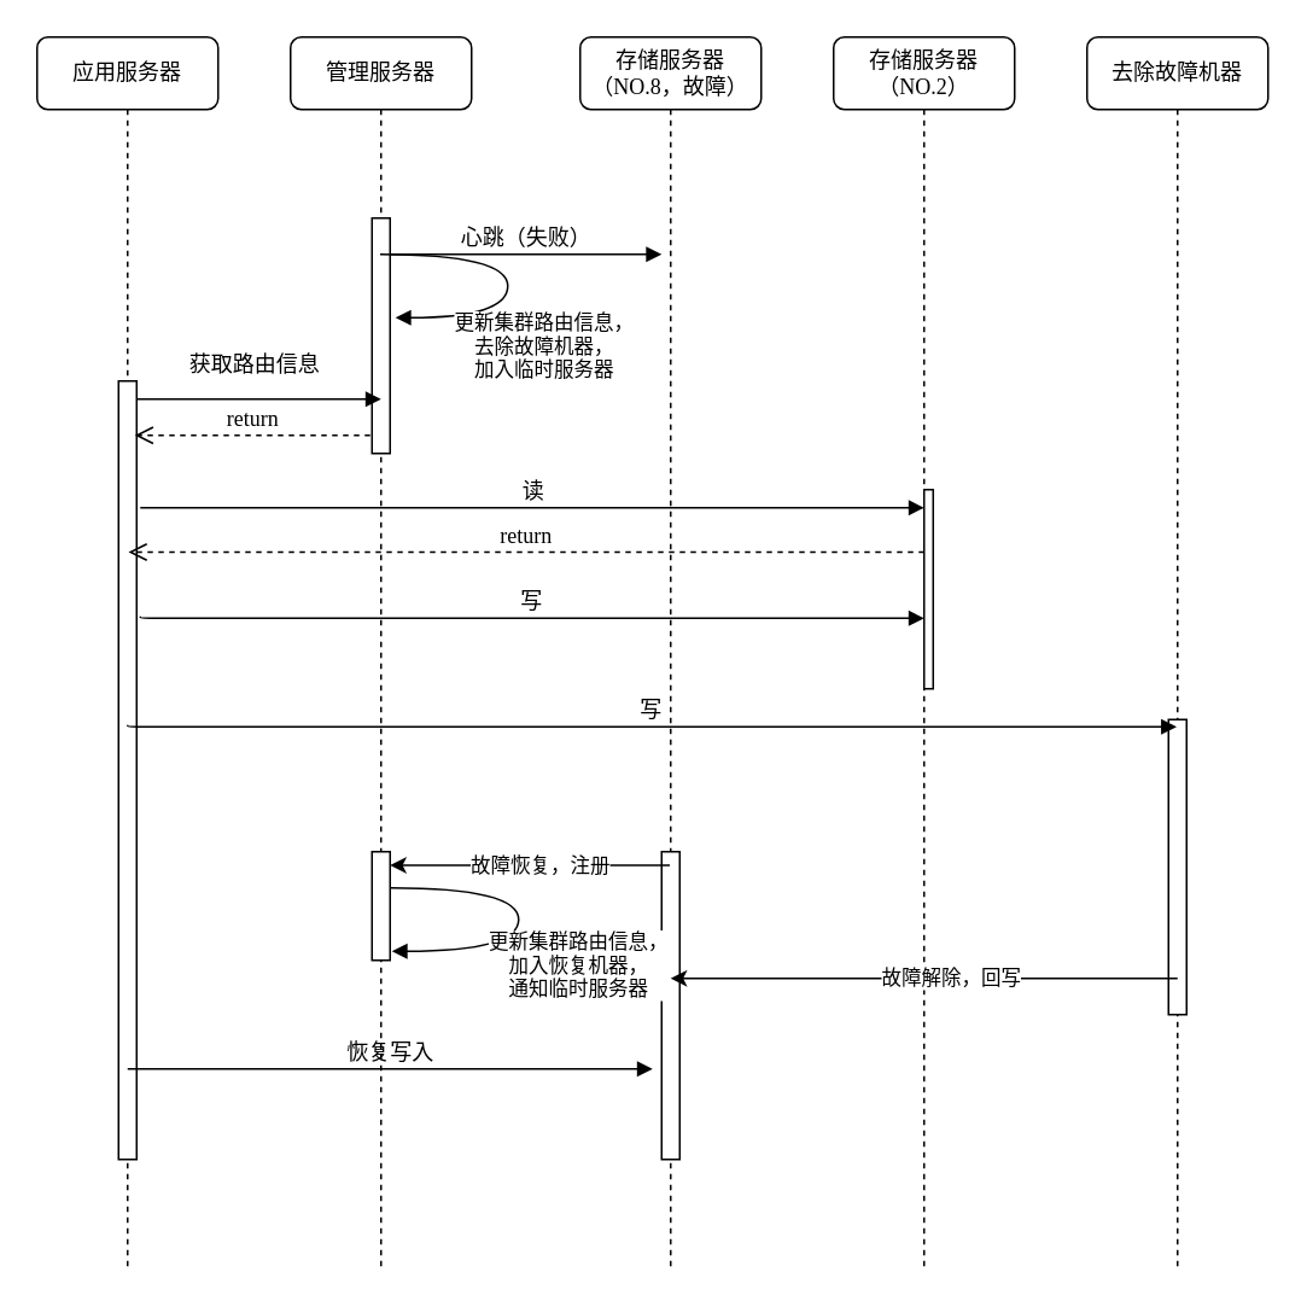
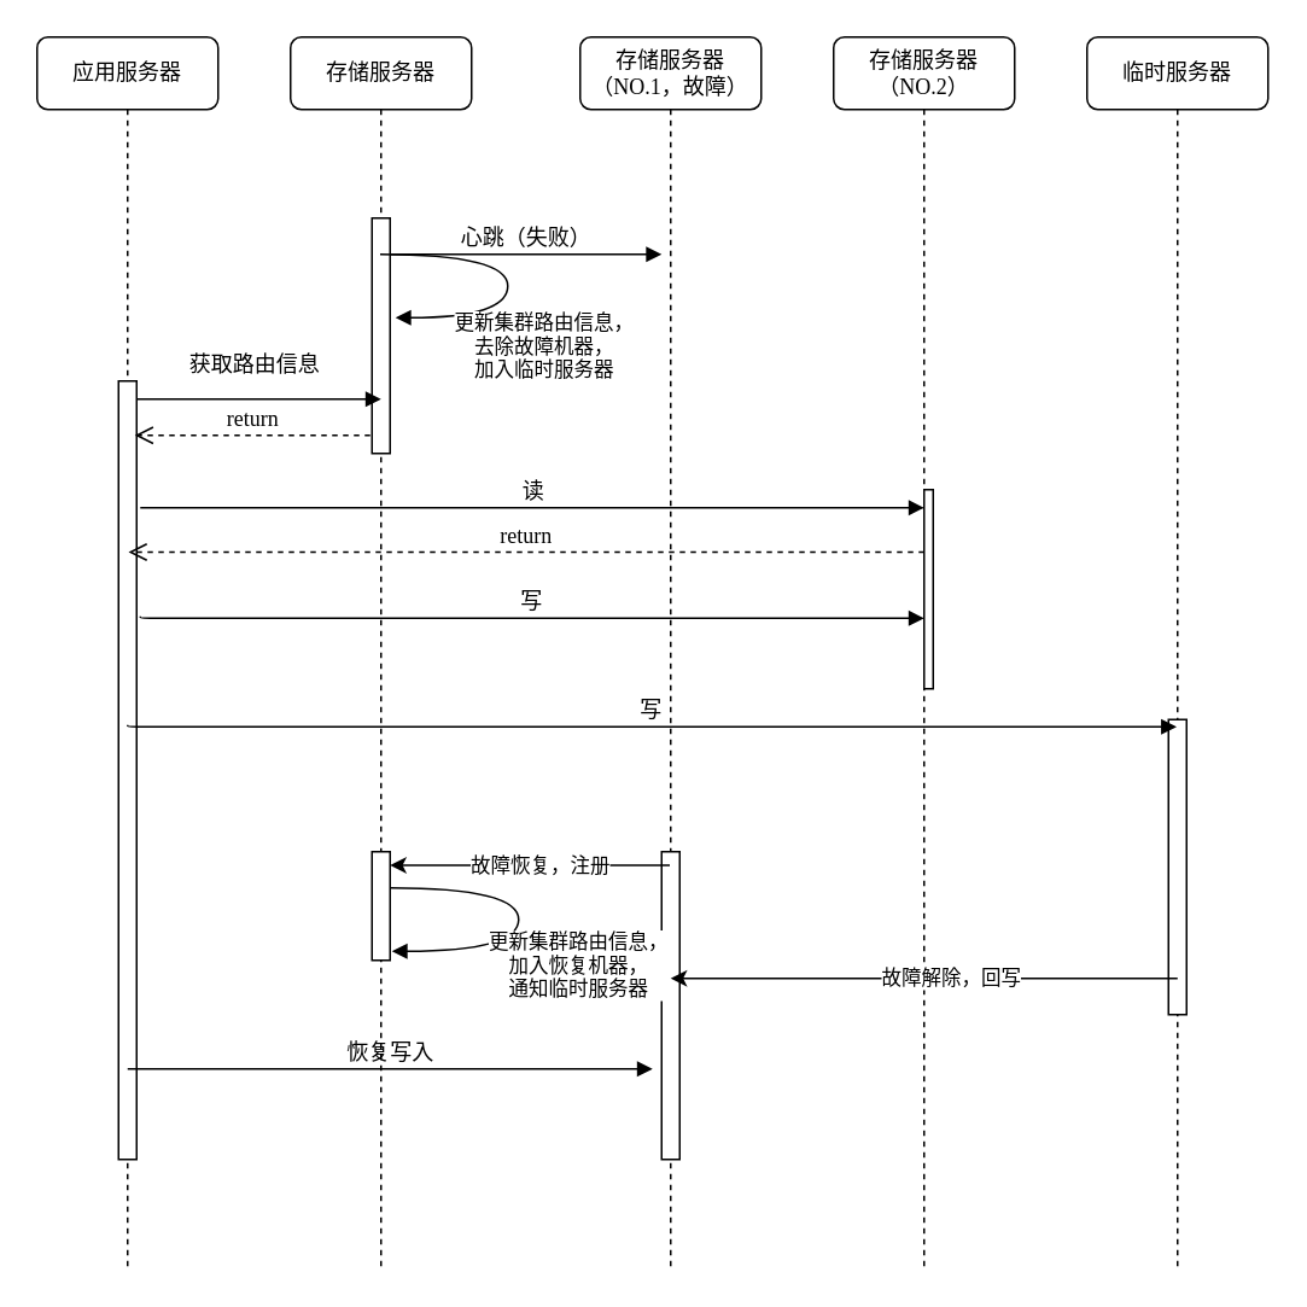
  <mxCell id="0" />
  <mxCell id="1" parent="0" />
- <mxCell id="2" value="管理服务器" style="shape=umlLifeline;perimeter=lifelinePerimeter;whiteSpace=wrap;html=1;container=1;collapsible=0;recursiveResize=0;outlineConnect=0;rounded=1;shadow=0;comic=0;labelBackgroundColor=none;strokeWidth=1;fontFamily=Verdana;fontSize=12;align=center;" parent="1" vertex="1"><mxGeometry x="160" y="20" width="100" height="680" as="geometry" /></mxCell>
+ <mxCell id="2" value="存储服务器" style="shape=umlLifeline;perimeter=lifelinePerimeter;whiteSpace=wrap;html=1;container=1;collapsible=0;recursiveResize=0;outlineConnect=0;rounded=1;shadow=0;comic=0;labelBackgroundColor=none;strokeWidth=1;fontFamily=Verdana;fontSize=12;align=center;" parent="1" vertex="1"><mxGeometry x="160" y="20" width="100" height="680" as="geometry" /></mxCell>
  <mxCell id="3" value="" style="html=1;points=[];perimeter=orthogonalPerimeter;rounded=0;shadow=0;comic=0;labelBackgroundColor=none;strokeWidth=1;fontFamily=Verdana;fontSize=12;align=center;" parent="2" vertex="1"><mxGeometry x="45" y="100" width="10" height="130" as="geometry" /></mxCell>
  <mxCell id="4" value="" style="html=1;verticalAlign=bottom;endArrow=block;labelBackgroundColor=none;fontFamily=Verdana;fontSize=12;elbow=vertical;edgeStyle=orthogonalEdgeStyle;curved=1;entryX=1.3;entryY=0.423;entryDx=0;entryDy=0;entryPerimeter=0;" parent="2" source="2" target="3" edge="1"><mxGeometry x="0.081" relative="1" as="geometry"><mxPoint x="225" y="150" as="sourcePoint" /><mxPoint x="355" y="150" as="targetPoint" /><Array as="points"><mxPoint x="120" y="120" /><mxPoint x="120" y="155" /></Array><mxPoint as="offset" /></mxGeometry></mxCell>
  <mxCell id="5" value="更新集群路由信息，&lt;br&gt;去除故障机器，&lt;br&gt;加入临时服务器" style="edgeLabel;html=1;align=center;verticalAlign=middle;resizable=0;points=[];" vertex="1" connectable="0" parent="4"><mxGeometry x="-0.197" y="-13" relative="1" as="geometry"><mxPoint x="22.5" y="37" as="offset" /></mxGeometry></mxCell>
  <mxCell id="6" value="" style="html=1;points=[];perimeter=orthogonalPerimeter;rounded=0;shadow=0;comic=0;labelBackgroundColor=none;strokeWidth=1;fontFamily=Verdana;fontSize=12;align=center;" vertex="1" parent="2"><mxGeometry x="45" y="450" width="10" height="60" as="geometry" /></mxCell>
- <mxCell id="7" value="存储服务器（NO.8，故障）" style="shape=umlLifeline;perimeter=lifelinePerimeter;whiteSpace=wrap;html=1;container=1;collapsible=0;recursiveResize=0;outlineConnect=0;rounded=1;shadow=0;comic=0;labelBackgroundColor=none;strokeWidth=1;fontFamily=Verdana;fontSize=12;align=center;" parent="1" vertex="1"><mxGeometry x="320" y="20" width="100" height="680" as="geometry" /></mxCell>
+ <mxCell id="7" value="存储服务器（NO.1，故障）" style="shape=umlLifeline;perimeter=lifelinePerimeter;whiteSpace=wrap;html=1;container=1;collapsible=0;recursiveResize=0;outlineConnect=0;rounded=1;shadow=0;comic=0;labelBackgroundColor=none;strokeWidth=1;fontFamily=Verdana;fontSize=12;align=center;" parent="1" vertex="1"><mxGeometry x="320" y="20" width="100" height="680" as="geometry" /></mxCell>
  <mxCell id="8" value="" style="html=1;points=[];perimeter=orthogonalPerimeter;rounded=0;shadow=0;comic=0;labelBackgroundColor=none;strokeWidth=1;fontFamily=Verdana;fontSize=12;align=center;" vertex="1" parent="7"><mxGeometry x="45" y="450" width="10" height="170" as="geometry" /></mxCell>
  <mxCell id="9" value="存储服务器（NO.2）" style="shape=umlLifeline;perimeter=lifelinePerimeter;whiteSpace=wrap;html=1;container=1;collapsible=0;recursiveResize=0;outlineConnect=0;rounded=1;shadow=0;comic=0;labelBackgroundColor=none;strokeWidth=1;fontFamily=Verdana;fontSize=12;align=center;" parent="1" vertex="1"><mxGeometry x="460" y="20" width="100" height="680" as="geometry" /></mxCell>
- <mxCell id="10" value="去除故障机器" style="shape=umlLifeline;perimeter=lifelinePerimeter;whiteSpace=wrap;html=1;container=1;collapsible=0;recursiveResize=0;outlineConnect=0;rounded=1;shadow=0;comic=0;labelBackgroundColor=none;strokeWidth=1;fontFamily=Verdana;fontSize=12;align=center;" parent="1" vertex="1"><mxGeometry x="600" y="20" width="100" height="680" as="geometry" /></mxCell>
+ <mxCell id="10" value="临时服务器" style="shape=umlLifeline;perimeter=lifelinePerimeter;whiteSpace=wrap;html=1;container=1;collapsible=0;recursiveResize=0;outlineConnect=0;rounded=1;shadow=0;comic=0;labelBackgroundColor=none;strokeWidth=1;fontFamily=Verdana;fontSize=12;align=center;" parent="1" vertex="1"><mxGeometry x="600" y="20" width="100" height="680" as="geometry" /></mxCell>
  <mxCell id="11" value="" style="html=1;points=[];perimeter=orthogonalPerimeter;rounded=0;shadow=0;comic=0;labelBackgroundColor=none;strokeWidth=1;fontFamily=Verdana;fontSize=12;align=center;" parent="10" vertex="1"><mxGeometry x="45" y="377" width="10" height="163" as="geometry" /></mxCell>
  <mxCell id="12" value="应用服务器" style="shape=umlLifeline;perimeter=lifelinePerimeter;whiteSpace=wrap;html=1;container=1;collapsible=0;recursiveResize=0;outlineConnect=0;rounded=1;shadow=0;comic=0;labelBackgroundColor=none;strokeWidth=1;fontFamily=Verdana;fontSize=12;align=center;" parent="1" vertex="1"><mxGeometry x="20" y="20" width="100" height="680" as="geometry" /></mxCell>
  <mxCell id="13" value="" style="html=1;points=[];perimeter=orthogonalPerimeter;rounded=0;shadow=0;comic=0;labelBackgroundColor=none;strokeWidth=1;fontFamily=Verdana;fontSize=12;align=center;" parent="12" vertex="1"><mxGeometry x="45" y="190" width="10" height="430" as="geometry" /></mxCell>
  <mxCell id="14" value="" style="html=1;points=[];perimeter=orthogonalPerimeter;rounded=0;shadow=0;comic=0;labelBackgroundColor=none;strokeWidth=1;fontFamily=Verdana;fontSize=12;align=center;" parent="1" vertex="1"><mxGeometry x="510" y="270" width="5" height="110" as="geometry" /></mxCell>
  <mxCell id="15" value="读" style="html=1;verticalAlign=bottom;endArrow=block;labelBackgroundColor=none;fontFamily=Verdana;fontSize=12;edgeStyle=elbowEdgeStyle;elbow=vertical;" parent="1" edge="1"><mxGeometry relative="1" as="geometry"><mxPoint x="77" y="280" as="sourcePoint" /><Array as="points"><mxPoint x="480" y="280" /><mxPoint x="290" y="280" /></Array><mxPoint x="510" y="280" as="targetPoint" /></mxGeometry></mxCell>
  <mxCell id="16" value="获取路由信息" style="html=1;verticalAlign=bottom;endArrow=block;labelBackgroundColor=none;fontFamily=Verdana;fontSize=12;" parent="1" source="13" edge="1"><mxGeometry x="-0.037" y="10" relative="1" as="geometry"><mxPoint x="430" y="360" as="sourcePoint" /><mxPoint x="210" y="220" as="targetPoint" /><Array as="points"><mxPoint x="90" y="220" /></Array><mxPoint as="offset" /></mxGeometry></mxCell>
  <mxCell id="17" value="心跳（失败）" style="html=1;verticalAlign=bottom;endArrow=block;entryX=0;entryY=0;labelBackgroundColor=none;fontFamily=Verdana;fontSize=12;edgeStyle=elbowEdgeStyle;elbow=vertical;" parent="1" source="3" edge="1"><mxGeometry relative="1" as="geometry"><mxPoint x="290" y="140" as="sourcePoint" /><mxPoint x="365" y="140" as="targetPoint" /></mxGeometry></mxCell>
  <mxCell id="18" value="return" style="html=1;verticalAlign=bottom;endArrow=open;dashed=1;endSize=8;labelBackgroundColor=none;fontFamily=Verdana;fontSize=12;edgeStyle=elbowEdgeStyle;elbow=vertical;" edge="1" parent="1"><mxGeometry relative="1" as="geometry"><mxPoint x="74" y="240" as="targetPoint" /><Array as="points"><mxPoint x="149" y="240" /><mxPoint x="179" y="240" /></Array><mxPoint x="204" y="240" as="sourcePoint" /></mxGeometry></mxCell>
  <mxCell id="19" value="return" style="html=1;verticalAlign=bottom;endArrow=open;dashed=1;endSize=8;labelBackgroundColor=none;fontFamily=Verdana;fontSize=12;edgeStyle=elbowEdgeStyle;elbow=vertical;" edge="1" parent="1"><mxGeometry relative="1" as="geometry"><mxPoint x="70.5" y="304.5" as="targetPoint" /><Array as="points"><mxPoint x="145.5" y="304.5" /><mxPoint x="175.5" y="304.5" /></Array><mxPoint x="510" y="304.5" as="sourcePoint" /></mxGeometry></mxCell>
  <mxCell id="20" value="写" style="html=1;verticalAlign=bottom;endArrow=block;labelBackgroundColor=none;fontFamily=Verdana;fontSize=12;edgeStyle=elbowEdgeStyle;elbow=vertical;exitX=1.2;exitY=0.197;exitDx=0;exitDy=0;exitPerimeter=0;" edge="1" parent="1"><mxGeometry relative="1" as="geometry"><mxPoint x="77" y="340" as="sourcePoint" /><Array as="points"><mxPoint x="480" y="341.05" /><mxPoint x="290" y="341.05" /></Array><mxPoint x="510" y="341.05" as="targetPoint" /></mxGeometry></mxCell>
  <mxCell id="21" value="写" style="html=1;verticalAlign=bottom;endArrow=block;labelBackgroundColor=none;fontFamily=Verdana;fontSize=12;edgeStyle=elbowEdgeStyle;elbow=vertical;exitX=1.2;exitY=0.197;exitDx=0;exitDy=0;exitPerimeter=0;" edge="1" parent="1" target="10"><mxGeometry relative="1" as="geometry"><mxPoint x="70" y="400" as="sourcePoint" /><Array as="points"><mxPoint x="473" y="401.05" /><mxPoint x="283" y="401.05" /></Array><mxPoint x="503" y="401.05" as="targetPoint" /></mxGeometry></mxCell>
  <mxCell id="22" value="" style="endArrow=classic;html=1;" edge="1" parent="1"><mxGeometry width="50" height="50" relative="1" as="geometry"><mxPoint x="650" y="540" as="sourcePoint" /><mxPoint x="370" y="540" as="targetPoint" /><Array as="points"><mxPoint x="590.5" y="540" /></Array></mxGeometry></mxCell>
  <mxCell id="23" value="故障解除，回写" style="edgeLabel;html=1;align=center;verticalAlign=middle;resizable=0;points=[];" vertex="1" connectable="0" parent="22"><mxGeometry x="-0.101" y="-4" relative="1" as="geometry"><mxPoint y="3" as="offset" /></mxGeometry></mxCell>
  <mxCell id="24" value="" style="endArrow=classic;html=1;entryX=1;entryY=0.125;entryDx=0;entryDy=0;entryPerimeter=0;" edge="1" parent="1" source="7" target="6"><mxGeometry width="50" height="50" relative="1" as="geometry"><mxPoint x="360" y="320" as="sourcePoint" /><mxPoint x="410" y="270" as="targetPoint" /></mxGeometry></mxCell>
  <mxCell id="25" value="故障恢复，注册" style="edgeLabel;html=1;align=center;verticalAlign=middle;resizable=0;points=[];" vertex="1" connectable="0" parent="24"><mxGeometry x="-0.049" relative="1" as="geometry"><mxPoint x="1" as="offset" /></mxGeometry></mxCell>
  <mxCell id="26" value="" style="html=1;verticalAlign=bottom;endArrow=block;labelBackgroundColor=none;fontFamily=Verdana;fontSize=12;elbow=vertical;edgeStyle=orthogonalEdgeStyle;curved=1;" edge="1" parent="1"><mxGeometry x="0.081" relative="1" as="geometry"><mxPoint x="215.5" y="490" as="sourcePoint" /><mxPoint x="216" y="525" as="targetPoint" /><Array as="points"><mxPoint x="286" y="490" /><mxPoint x="286" y="525" /></Array><mxPoint as="offset" /></mxGeometry></mxCell>
  <mxCell id="27" value="更新集群路由信息，&lt;br&gt;加入恢复机器，&lt;br&gt;通知临时服务器" style="edgeLabel;html=1;align=center;verticalAlign=middle;resizable=0;points=[];" vertex="1" connectable="0" parent="26"><mxGeometry x="-0.197" y="-13" relative="1" as="geometry"><mxPoint x="33" y="29.5" as="offset" /></mxGeometry></mxCell>
  <mxCell id="28" value="恢复写入" style="html=1;verticalAlign=bottom;endArrow=block;labelBackgroundColor=none;fontFamily=Verdana;fontSize=12;edgeStyle=elbowEdgeStyle;elbow=vertical;" edge="1" parent="1"><mxGeometry relative="1" as="geometry"><mxPoint x="70" y="590" as="sourcePoint" /><Array as="points"><mxPoint x="283" y="590" /></Array><mxPoint x="360" y="590" as="targetPoint" /></mxGeometry></mxCell>
